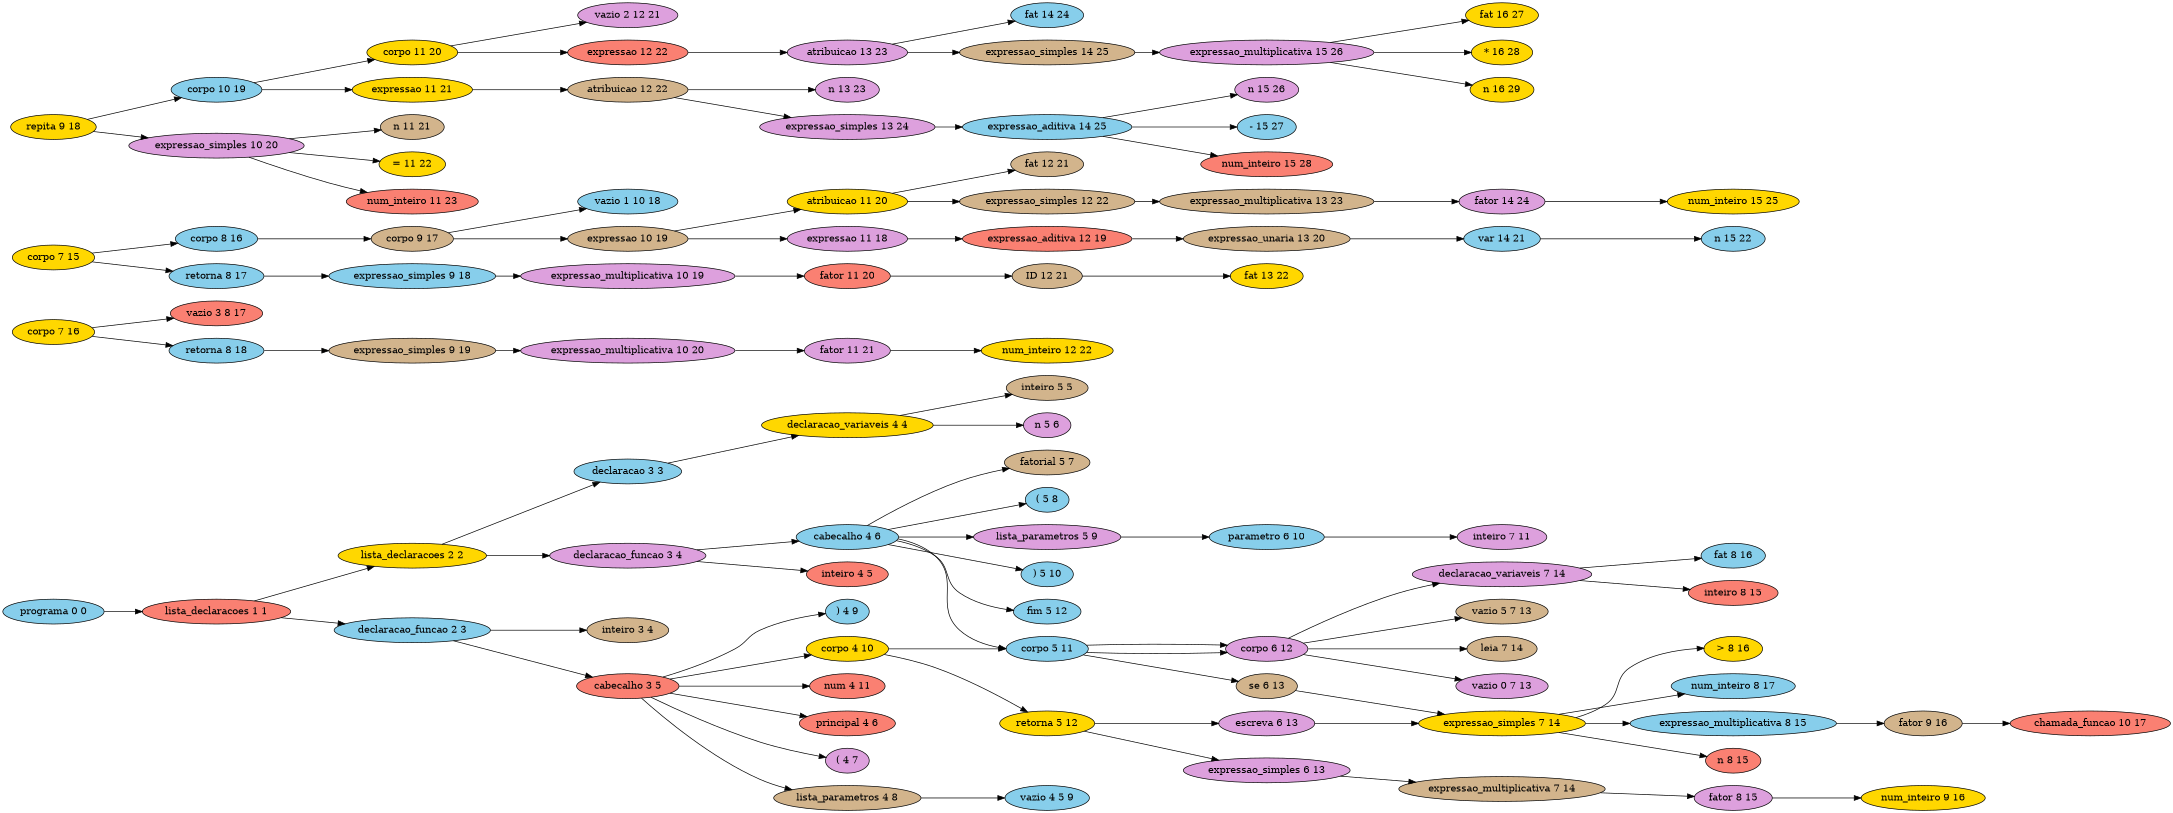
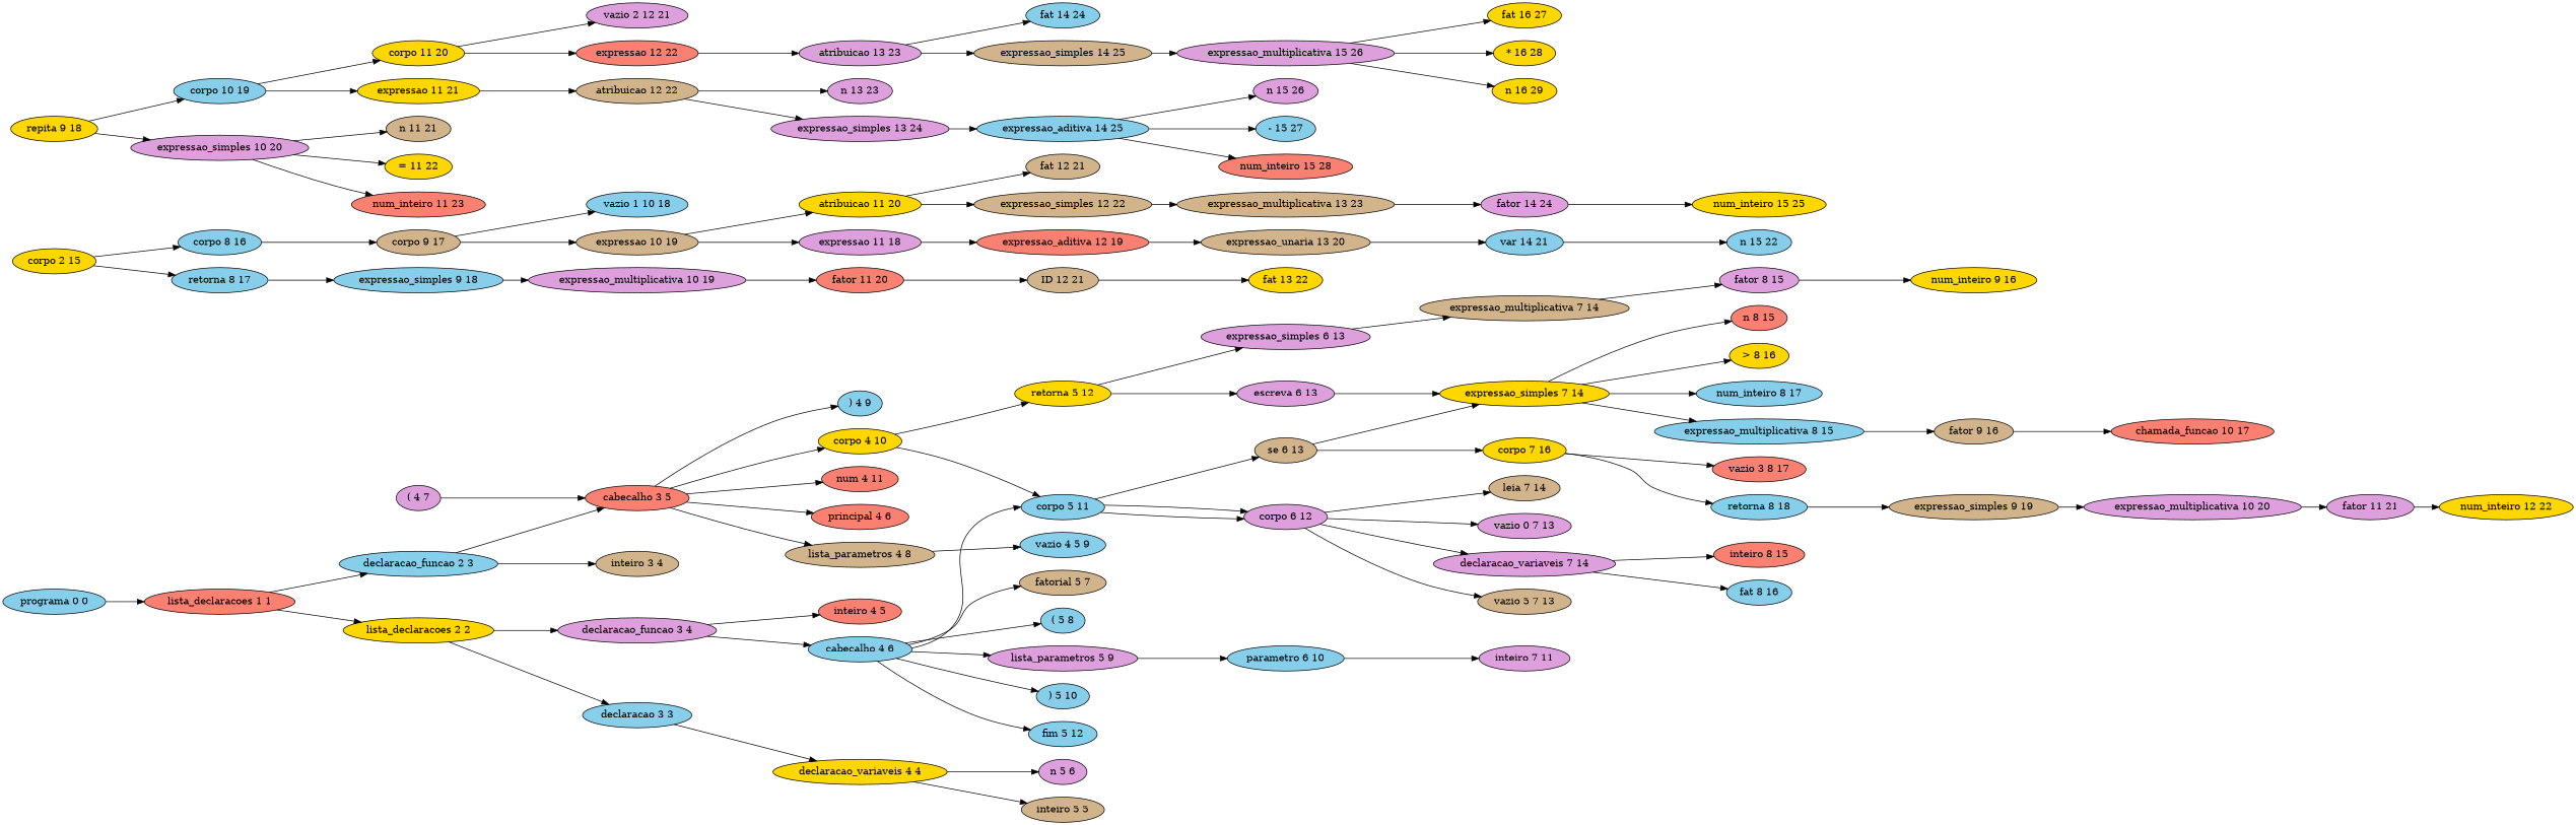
  digraph {
    rankdir=LR
    node [fillcolor=skyblue style=filled]
    "lista_declaracoes 1 1" [fillcolor=salmon]
    "programa 0 0"
    "lista_declaracoes 2 2" [fillcolor=gold]
    "declaracao_funcao 2 3"
    "declaracao 3 3"
    "declaracao_funcao 3 4" [fillcolor=plum]
    "inteiro 3 4" [fillcolor=tan]
    "cabecalho 3 5" [fillcolor=salmon]
    "declaracao_variaveis 4 4" [fillcolor=gold]
    "inteiro 4 5" [fillcolor=salmon]
    "cabecalho 4 6"
    "inteiro 5 5" [fillcolor=tan]
    "n 5 6" [fillcolor=plum]
    "fatorial 5 7" [fillcolor=tan]
    "( 5 8"
    "lista_parametros 5 9" [fillcolor=plum]
    ") 5 10"
    "corpo 5 11"
    "fim 5 12"
    "parametro 6 10"
    "corpo 6 12" [fillcolor=plum]
    "se 6 13" [fillcolor=tan]
    "inteiro 7 11" [fillcolor=plum]
    "vazio 0 7 13" [fillcolor=plum]
    "declaracao_variaveis 7 14" [fillcolor=plum]
    "vazio 5 7 13" [fillcolor=tan]
    "leia 7 14" [fillcolor=tan]
    "expressao_simples 7 14" [fillcolor=gold]
    "corpo 7 16" [fillcolor=gold]
    "escreva 6 13" [fillcolor=plum]
    "inteiro 8 15" [fillcolor=salmon]
    "fat 8 16"
    "n 8 15" [fillcolor=salmon]
    "> 8 16" [fillcolor=gold]
    "num_inteiro 8 17"
    "expressao_multiplicativa 8 15"
-   "corpo 7 15" [fillcolor=gold]
+   "corpo 7 15" [fillcolor=gold label="corpo 2 15"]
    "corpo 8 16"
    "retorna 8 17"
    "vazio 3 8 17" [fillcolor=salmon]
    "retorna 8 18"
    "fator 9 16" [fillcolor=tan]
    "corpo 9 17" [fillcolor=tan]
    "expressao_simples 9 18"
    "vazio 1 10 18"
    "expressao 10 19" [fillcolor=tan]
    "repita 9 18" [fillcolor=gold]
    "corpo 10 19"
    "expressao_simples 10 20" [fillcolor=plum]
    "atribuicao 11 20" [fillcolor=gold]
    "expressao 11 18" [fillcolor=plum]
    "fat 12 21" [fillcolor=tan]
    "expressao_simples 12 22" [fillcolor=tan]
    "expressao_multiplicativa 13 23" [fillcolor=tan]
    "fator 14 24" [fillcolor=plum]
    "num_inteiro 15 25" [fillcolor=gold]
    "corpo 11 20" [fillcolor=gold]
    "expressao 11 21" [fillcolor=gold]
    "n 11 21" [fillcolor=tan]
    "= 11 22" [fillcolor=gold]
    "num_inteiro 11 23" [fillcolor=salmon]
    "vazio 2 12 21" [fillcolor=plum]
    "expressao 12 22" [fillcolor=salmon]
    "atribuicao 12 22" [fillcolor=tan]
    "atribuicao 13 23" [fillcolor=plum]
    "fat 14 24"
    "expressao_simples 14 25" [fillcolor=tan]
    "expressao_multiplicativa 15 26" [fillcolor=plum]
    "fat 16 27" [fillcolor=gold]
    "* 16 28" [fillcolor=gold]
    "n 16 29" [fillcolor=gold]
    "n 13 23" [fillcolor=plum]
    "expressao_simples 13 24" [fillcolor=plum]
    "expressao_aditiva 14 25"
    "n 15 26" [fillcolor=plum]
    "- 15 27"
    "num_inteiro 15 28" [fillcolor=salmon]
    "expressao_multiplicativa 10 19" [fillcolor=plum]
    "fator 11 20" [fillcolor=salmon]
    "ID 12 21" [fillcolor=tan]
    "fat 13 22" [fillcolor=gold]
    "expressao_simples 9 19" [fillcolor=tan]
    "expressao_multiplicativa 10 20" [fillcolor=plum]
    "fator 11 21" [fillcolor=plum]
    "num_inteiro 12 22" [fillcolor=gold]
    "principal 4 6" [fillcolor=salmon]
    "( 4 7" [fillcolor=plum]
    "lista_parametros 4 8" [fillcolor=tan]
    ") 4 9"
    "corpo 4 10" [fillcolor=gold]
    n91 [fillcolor=salmon label="num 4 11"]
    "vazio 4 5 9"
    "retorna 5 12" [fillcolor=gold]
    "expressao_simples 6 13" [fillcolor=plum]
    "chamada_funcao 10 17" [fillcolor=salmon]
    "expressao_aditiva 12 19" [fillcolor=salmon]
    "expressao_unaria 13 20" [fillcolor=tan]
    "var 14 21"
    "n 15 22"
    "expressao_multiplicativa 7 14" [fillcolor=tan]
    "fator 8 15" [fillcolor=plum]
    "num_inteiro 9 16" [fillcolor=gold]
    "lista_declaracoes 1 1" -> "lista_declaracoes 2 2"
    "lista_declaracoes 1 1" -> "declaracao_funcao 2 3"
    "programa 0 0" -> "lista_declaracoes 1 1"
    "lista_declaracoes 2 2" -> "declaracao 3 3"
    "lista_declaracoes 2 2" -> "declaracao_funcao 3 4"
    "declaracao_funcao 2 3" -> "inteiro 3 4"
    "declaracao_funcao 2 3" -> "cabecalho 3 5"
    "declaracao 3 3" -> "declaracao_variaveis 4 4"
    "declaracao_funcao 3 4" -> "inteiro 4 5"
    "declaracao_funcao 3 4" -> "cabecalho 4 6"
    "cabecalho 3 5" -> "principal 4 6"
-   "cabecalho 3 5" -> "( 4 7"
+   "( 4 7" -> "cabecalho 3 5"
    "cabecalho 3 5" -> "lista_parametros 4 8"
    "cabecalho 3 5" -> ") 4 9"
    "cabecalho 3 5" -> "corpo 4 10"
    "cabecalho 3 5" -> n91
    "declaracao_variaveis 4 4" -> "inteiro 5 5"
    "declaracao_variaveis 4 4" -> "n 5 6"
    "cabecalho 4 6" -> "fatorial 5 7"
    "cabecalho 4 6" -> "( 5 8"
    "cabecalho 4 6" -> "lista_parametros 5 9"
    "cabecalho 4 6" -> ") 5 10"
    "cabecalho 4 6" -> "corpo 5 11"
    "cabecalho 4 6" -> "fim 5 12"
    "lista_parametros 5 9" -> "parametro 6 10"
    "corpo 5 11" -> "corpo 6 12"
    "corpo 5 11" -> "corpo 6 12"
    "corpo 5 11" -> "se 6 13"
    "parametro 6 10" -> "inteiro 7 11"
    "corpo 6 12" -> "vazio 0 7 13"
    "corpo 6 12" -> "declaracao_variaveis 7 14"
    "corpo 6 12" -> "vazio 5 7 13"
    "corpo 6 12" -> "leia 7 14"
    "se 6 13" -> "expressao_simples 7 14"
+   "se 6 13" -> "corpo 7 16"
    "declaracao_variaveis 7 14" -> "inteiro 8 15"
    "declaracao_variaveis 7 14" -> "fat 8 16"
    "expressao_simples 7 14" -> "n 8 15"
    "expressao_simples 7 14" -> "> 8 16"
    "expressao_simples 7 14" -> "num_inteiro 8 17"
    "expressao_simples 7 14" -> "expressao_multiplicativa 8 15"
    "corpo 7 16" -> "vazio 3 8 17"
    "corpo 7 16" -> "retorna 8 18"
    "escreva 6 13" -> "expressao_simples 7 14"
    "expressao_multiplicativa 8 15" -> "fator 9 16"
    "corpo 7 15" -> "corpo 8 16"
    "corpo 7 15" -> "retorna 8 17"
    "corpo 8 16" -> "corpo 9 17"
    "retorna 8 17" -> "expressao_simples 9 18"
    "retorna 8 18" -> "expressao_simples 9 19"
    "fator 9 16" -> "chamada_funcao 10 17"
    "corpo 9 17" -> "vazio 1 10 18"
    "corpo 9 17" -> "expressao 10 19"
    "expressao_simples 9 18" -> "expressao_multiplicativa 10 19"
    "expressao 10 19" -> "atribuicao 11 20"
    "expressao 10 19" -> "expressao 11 18"
    "repita 9 18" -> "corpo 10 19"
    "repita 9 18" -> "expressao_simples 10 20"
    "corpo 10 19" -> "corpo 11 20"
    "corpo 10 19" -> "expressao 11 21"
    "expressao_simples 10 20" -> "n 11 21"
    "expressao_simples 10 20" -> "= 11 22"
    "expressao_simples 10 20" -> "num_inteiro 11 23"
    "atribuicao 11 20" -> "fat 12 21"
    "atribuicao 11 20" -> "expressao_simples 12 22"
    "expressao 11 18" -> "expressao_aditiva 12 19"
    "expressao_simples 12 22" -> "expressao_multiplicativa 13 23"
    "expressao_multiplicativa 13 23" -> "fator 14 24"
    "fator 14 24" -> "num_inteiro 15 25"
    "corpo 11 20" -> "vazio 2 12 21"
    "corpo 11 20" -> "expressao 12 22"
    "expressao 11 21" -> "atribuicao 12 22"
    "expressao 12 22" -> "atribuicao 13 23"
    "atribuicao 12 22" -> "n 13 23"
    "atribuicao 12 22" -> "expressao_simples 13 24"
    "atribuicao 13 23" -> "fat 14 24"
    "atribuicao 13 23" -> "expressao_simples 14 25"
    "expressao_simples 14 25" -> "expressao_multiplicativa 15 26"
    "expressao_multiplicativa 15 26" -> "fat 16 27"
    "expressao_multiplicativa 15 26" -> "* 16 28"
    "expressao_multiplicativa 15 26" -> "n 16 29"
    "expressao_simples 13 24" -> "expressao_aditiva 14 25"
    "expressao_aditiva 14 25" -> "n 15 26"
    "expressao_aditiva 14 25" -> "- 15 27"
    "expressao_aditiva 14 25" -> "num_inteiro 15 28"
    "expressao_multiplicativa 10 19" -> "fator 11 20"
    "fator 11 20" -> "ID 12 21"
    "ID 12 21" -> "fat 13 22"
    "expressao_simples 9 19" -> "expressao_multiplicativa 10 20"
    "expressao_multiplicativa 10 20" -> "fator 11 21"
    "fator 11 21" -> "num_inteiro 12 22"
    "lista_parametros 4 8" -> "vazio 4 5 9"
    "corpo 4 10" -> "corpo 5 11"
    "corpo 4 10" -> "retorna 5 12"
    "retorna 5 12" -> "escreva 6 13"
    "retorna 5 12" -> "expressao_simples 6 13"
    "expressao_simples 6 13" -> "expressao_multiplicativa 7 14"
    "expressao_aditiva 12 19" -> "expressao_unaria 13 20"
    "expressao_unaria 13 20" -> "var 14 21"
    "var 14 21" -> "n 15 22"
    "expressao_multiplicativa 7 14" -> "fator 8 15"
    "fator 8 15" -> "num_inteiro 9 16"
  }
